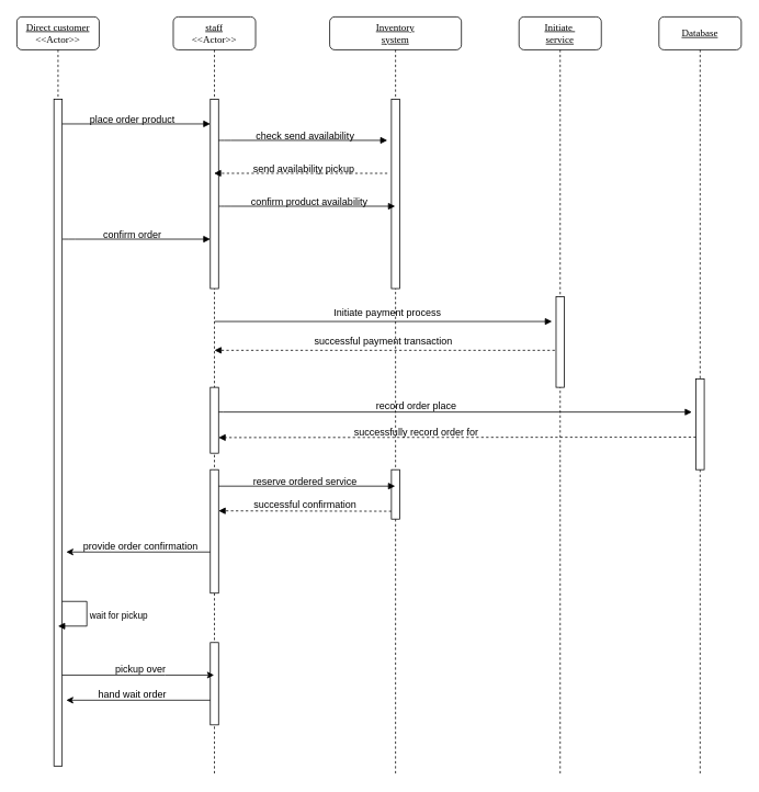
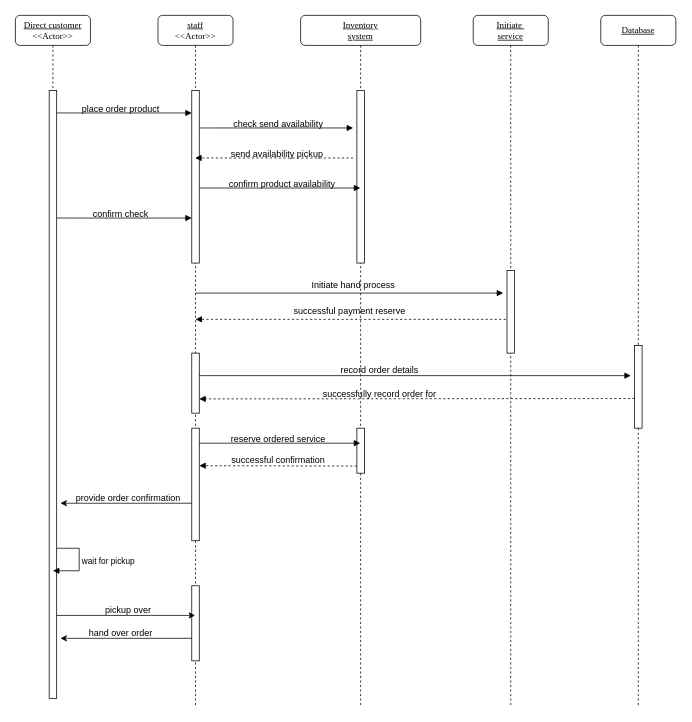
  <mxCell id="0" />
  <mxCell id="1" parent="0" />
  <mxCell id="2" value="&lt;u&gt;staff&lt;/u&gt;&lt;br&gt;&amp;lt;&amp;lt;Actor&amp;gt;&amp;gt;" style="shape=umlLifeline;perimeter=lifelinePerimeter;whiteSpace=wrap;html=1;container=1;collapsible=0;recursiveResize=0;outlineConnect=0;rounded=1;shadow=0;comic=0;labelBackgroundColor=none;strokeWidth=1;fontFamily=Verdana;fontSize=12;align=center;" parent="1" vertex="1"><mxGeometry x="210" y="20" width="100" height="920" as="geometry" /></mxCell>
  <mxCell id="3" value="" style="html=1;points=[];perimeter=orthogonalPerimeter;rounded=0;shadow=0;comic=0;labelBackgroundColor=none;strokeWidth=1;fontFamily=Verdana;fontSize=12;align=center;" parent="2" vertex="1"><mxGeometry x="45" y="100" width="10" height="230" as="geometry" /></mxCell>
  <mxCell id="4" value="" style="html=1;verticalAlign=bottom;endArrow=block;labelBackgroundColor=none;fontFamily=Verdana;fontSize=12;edgeStyle=elbowEdgeStyle;elbow=vertical;" edge="1" parent="2"><mxGeometry relative="1" as="geometry"><mxPoint x="55" y="150" as="sourcePoint" /><Array as="points"><mxPoint x="60" y="150" /></Array><mxPoint x="260" y="150" as="targetPoint" /></mxGeometry></mxCell>
  <mxCell id="5" value="" style="html=1;verticalAlign=bottom;endArrow=block;labelBackgroundColor=none;fontFamily=Verdana;fontSize=12;edgeStyle=elbowEdgeStyle;elbow=vertical;" edge="1" parent="2"><mxGeometry relative="1" as="geometry"><mxPoint x="46" y="480" as="sourcePoint" /><Array as="points"><mxPoint x="51" y="480" /></Array><mxPoint x="630" y="480" as="targetPoint" /></mxGeometry></mxCell>
  <mxCell id="6" value="" style="html=1;points=[];perimeter=orthogonalPerimeter;rounded=0;shadow=0;comic=0;labelBackgroundColor=none;strokeWidth=1;fontFamily=Verdana;fontSize=12;align=center;" vertex="1" parent="2"><mxGeometry x="45" y="450" width="10" height="80" as="geometry" /></mxCell>
  <mxCell id="7" value="" style="html=1;verticalAlign=bottom;endArrow=block;labelBackgroundColor=none;fontFamily=Verdana;fontSize=12;edgeStyle=elbowEdgeStyle;elbow=vertical;dashed=1;" edge="1" parent="2"><mxGeometry relative="1" as="geometry"><mxPoint x="265" y="600.5" as="sourcePoint" /><mxPoint x="55" y="600" as="targetPoint" /></mxGeometry></mxCell>
  <mxCell id="8" value="" style="html=1;points=[];perimeter=orthogonalPerimeter;rounded=0;shadow=0;comic=0;labelBackgroundColor=none;strokeWidth=1;fontFamily=Verdana;fontSize=12;align=center;" vertex="1" parent="2"><mxGeometry x="45" y="760" width="10" height="100" as="geometry" /></mxCell>
  <mxCell id="9" value="" style="edgeStyle=orthogonalEdgeStyle;rounded=0;orthogonalLoop=1;jettySize=auto;html=1;" edge="1" parent="2"><mxGeometry relative="1" as="geometry"><mxPoint x="45" y="830" as="sourcePoint" /><mxPoint x="-130" y="830" as="targetPoint" /><Array as="points" /></mxGeometry></mxCell>
  <mxCell id="10" value="" style="html=1;verticalAlign=bottom;endArrow=block;labelBackgroundColor=none;fontFamily=Verdana;fontSize=12;edgeStyle=elbowEdgeStyle;elbow=vertical;dashed=1;" edge="1" parent="2"><mxGeometry relative="1" as="geometry"><mxPoint x="635" y="510.5" as="sourcePoint" /><mxPoint x="55" y="511" as="targetPoint" /><Array as="points" /></mxGeometry></mxCell>
  <mxCell id="11" value="&lt;u&gt;Inventory&lt;br&gt;system&lt;br&gt;&lt;/u&gt;" style="shape=umlLifeline;perimeter=lifelinePerimeter;whiteSpace=wrap;html=1;container=1;collapsible=0;recursiveResize=0;outlineConnect=0;rounded=1;shadow=0;comic=0;labelBackgroundColor=none;strokeWidth=1;fontFamily=Verdana;fontSize=12;align=center;" parent="1" vertex="1"><mxGeometry x="400" y="20" width="160" height="920" as="geometry" /></mxCell>
  <mxCell id="12" value="" style="html=1;points=[];perimeter=orthogonalPerimeter;rounded=0;shadow=0;comic=0;labelBackgroundColor=none;strokeWidth=1;fontFamily=Verdana;fontSize=12;align=center;" vertex="1" parent="11"><mxGeometry x="75" y="100" width="10" height="230" as="geometry" /></mxCell>
  <mxCell id="13" value="" style="html=1;verticalAlign=bottom;endArrow=block;labelBackgroundColor=none;fontFamily=Verdana;fontSize=12;edgeStyle=elbowEdgeStyle;elbow=vertical;" edge="1" parent="11" target="11"><mxGeometry relative="1" as="geometry"><mxPoint x="-134.5" y="230" as="sourcePoint" /><Array as="points"><mxPoint x="-129.5" y="230" /></Array><mxPoint x="45" y="230" as="targetPoint" /></mxGeometry></mxCell>
  <mxCell id="14" value="" style="html=1;verticalAlign=bottom;endArrow=block;labelBackgroundColor=none;fontFamily=Verdana;fontSize=12;" parent="11" edge="1"><mxGeometry relative="1" as="geometry"><mxPoint x="-140" y="370" as="sourcePoint" /><mxPoint x="270" y="370" as="targetPoint" /></mxGeometry></mxCell>
- <mxCell id="15" value="&amp;nbsp; &amp;nbsp; &amp;nbsp; successful payment transaction" style="text;html=1;align=center;verticalAlign=middle;resizable=0;points=[];autosize=1;strokeColor=none;fillColor=none;" vertex="1" parent="11"><mxGeometry x="-50" y="380" width="210" height="30" as="geometry" /></mxCell>
+ <mxCell id="15" value="&amp;nbsp; &amp;nbsp; &amp;nbsp; successful payment reserve" style="text;html=1;align=center;verticalAlign=middle;resizable=0;points=[];autosize=1;strokeColor=none;fillColor=none;" vertex="1" parent="11"><mxGeometry x="-50" y="380" width="210" height="30" as="geometry" /></mxCell>
  <mxCell id="16" value="" style="html=1;points=[];perimeter=orthogonalPerimeter;rounded=0;shadow=0;comic=0;labelBackgroundColor=none;strokeWidth=1;fontFamily=Verdana;fontSize=12;align=center;" vertex="1" parent="11"><mxGeometry x="-145" y="550" width="10" height="150" as="geometry" /></mxCell>
  <mxCell id="17" value="" style="html=1;points=[];perimeter=orthogonalPerimeter;rounded=0;shadow=0;comic=0;labelBackgroundColor=none;strokeWidth=1;fontFamily=Verdana;fontSize=12;align=center;" vertex="1" parent="11"><mxGeometry x="75" y="550" width="10" height="60" as="geometry" /></mxCell>
  <mxCell id="18" value="&lt;u&gt;Direct customer&lt;/u&gt;&lt;br&gt;&amp;lt;&amp;lt;Actor&amp;gt;&amp;gt;" style="shape=umlLifeline;perimeter=lifelinePerimeter;whiteSpace=wrap;html=1;container=1;collapsible=0;recursiveResize=0;outlineConnect=0;rounded=1;shadow=0;comic=0;labelBackgroundColor=none;strokeWidth=1;fontFamily=Verdana;fontSize=12;align=center;" parent="1" vertex="1"><mxGeometry x="20" y="20" width="100" height="910" as="geometry" /></mxCell>
  <mxCell id="19" value="" style="html=1;points=[];perimeter=orthogonalPerimeter;rounded=0;shadow=0;comic=0;labelBackgroundColor=none;strokeWidth=1;fontFamily=Verdana;fontSize=12;align=center;" parent="18" vertex="1"><mxGeometry x="45" y="100" width="10" height="810" as="geometry" /></mxCell>
  <mxCell id="20" value="" style="html=1;verticalAlign=bottom;endArrow=block;labelBackgroundColor=none;fontFamily=Verdana;fontSize=12;edgeStyle=elbowEdgeStyle;elbow=vertical;" parent="18" target="3" edge="1"><mxGeometry relative="1" as="geometry"><mxPoint x="55" y="130" as="sourcePoint" /><mxPoint x="185" y="130" as="targetPoint" /></mxGeometry></mxCell>
  <mxCell id="21" value="wait for pickup" style="html=1;align=left;spacingLeft=2;endArrow=block;rounded=0;edgeStyle=orthogonalEdgeStyle;curved=0;rounded=0;" edge="1" parent="18"><mxGeometry relative="1" as="geometry"><mxPoint x="55" y="710" as="sourcePoint" /><Array as="points"><mxPoint x="85" y="740" /></Array><mxPoint x="50" y="740" as="targetPoint" /></mxGeometry></mxCell>
  <mxCell id="22" value="place order product" style="text;html=1;align=center;verticalAlign=middle;resizable=0;points=[];autosize=1;strokeColor=none;fillColor=none;" vertex="1" parent="1"><mxGeometry x="95" y="130" width="130" height="30" as="geometry" /></mxCell>
  <mxCell id="23" value="" style="html=1;verticalAlign=bottom;endArrow=block;labelBackgroundColor=none;fontFamily=Verdana;fontSize=12;edgeStyle=elbowEdgeStyle;elbow=vertical;dashed=1;" edge="1" parent="1" source="28"><mxGeometry relative="1" as="geometry"><mxPoint x="840" y="424.5" as="sourcePoint" /><mxPoint x="260" y="424.5" as="targetPoint" /></mxGeometry></mxCell>
  <mxCell id="24" value="check send availability" style="text;html=1;align=center;verticalAlign=middle;resizable=0;points=[];autosize=1;strokeColor=none;fillColor=none;" vertex="1" parent="1"><mxGeometry x="290" y="150" width="160" height="30" as="geometry" /></mxCell>
  <mxCell id="25" value="&amp;nbsp; &amp;nbsp; &amp;nbsp; &amp;nbsp; &amp;nbsp; &amp;nbsp; &amp;nbsp; &amp;nbsp; &amp;nbsp; &amp;nbsp; send availability pickup" style="text;html=1;align=center;verticalAlign=middle;resizable=0;points=[];autosize=1;strokeColor=none;fillColor=none;" vertex="1" parent="1"><mxGeometry x="230" y="190" width="210" height="30" as="geometry" /></mxCell>
  <mxCell id="26" value="" style="html=1;verticalAlign=bottom;endArrow=block;labelBackgroundColor=none;fontFamily=Verdana;fontSize=12;edgeStyle=elbowEdgeStyle;elbow=vertical;" edge="1" parent="1"><mxGeometry relative="1" as="geometry"><mxPoint x="75.5" y="290" as="sourcePoint" /><Array as="points"><mxPoint x="80.5" y="290" /></Array><mxPoint x="255" y="290" as="targetPoint" /></mxGeometry></mxCell>
- <mxCell id="27" value="confirm order" style="text;html=1;align=center;verticalAlign=middle;resizable=0;points=[];autosize=1;strokeColor=none;fillColor=none;" vertex="1" parent="1"><mxGeometry x="115" y="270" width="90" height="30" as="geometry" /></mxCell>
+ <mxCell id="27" value="confirm check" style="text;html=1;align=center;verticalAlign=middle;resizable=0;points=[];autosize=1;strokeColor=none;fillColor=none;" vertex="1" parent="1"><mxGeometry x="115" y="270" width="90" height="30" as="geometry" /></mxCell>
  <mxCell id="28" value="&lt;u&gt;Initiate&amp;nbsp;&lt;br&gt;service&lt;br&gt;&lt;/u&gt;" style="shape=umlLifeline;perimeter=lifelinePerimeter;whiteSpace=wrap;html=1;container=1;collapsible=0;recursiveResize=0;outlineConnect=0;rounded=1;shadow=0;comic=0;labelBackgroundColor=none;strokeWidth=1;fontFamily=Verdana;fontSize=12;align=center;" vertex="1" parent="1"><mxGeometry x="630" y="20" width="100" height="920" as="geometry" /></mxCell>
  <mxCell id="29" value="" style="html=1;points=[];perimeter=orthogonalPerimeter;rounded=0;shadow=0;comic=0;labelBackgroundColor=none;strokeWidth=1;fontFamily=Verdana;fontSize=12;align=center;" vertex="1" parent="28"><mxGeometry x="45" y="340" width="10" height="110" as="geometry" /></mxCell>
- <mxCell id="30" value="Initiate payment process" style="text;html=1;align=center;verticalAlign=middle;resizable=0;points=[];autosize=1;strokeColor=none;fillColor=none;" vertex="1" parent="1"><mxGeometry x="395" y="365" width="150" height="30" as="geometry" /></mxCell>
+ <mxCell id="30" value="Initiate hand process" style="text;html=1;align=center;verticalAlign=middle;resizable=0;points=[];autosize=1;strokeColor=none;fillColor=none;" vertex="1" parent="1"><mxGeometry x="395" y="365" width="150" height="30" as="geometry" /></mxCell>
  <mxCell id="31" value="&lt;u&gt;Database&lt;br&gt;&lt;/u&gt;" style="shape=umlLifeline;perimeter=lifelinePerimeter;whiteSpace=wrap;html=1;container=1;collapsible=0;recursiveResize=0;outlineConnect=0;rounded=1;shadow=0;comic=0;labelBackgroundColor=none;strokeWidth=1;fontFamily=Verdana;fontSize=12;align=center;" vertex="1" parent="1"><mxGeometry x="800" y="20" width="100" height="920" as="geometry" /></mxCell>
  <mxCell id="32" value="" style="html=1;points=[];perimeter=orthogonalPerimeter;rounded=0;shadow=0;comic=0;labelBackgroundColor=none;strokeWidth=1;fontFamily=Verdana;fontSize=12;align=center;" vertex="1" parent="31"><mxGeometry x="45" y="440" width="10" height="110" as="geometry" /></mxCell>
- <mxCell id="33" value="record order place" style="text;html=1;align=center;verticalAlign=middle;resizable=0;points=[];autosize=1;strokeColor=none;fillColor=none;" vertex="1" parent="1"><mxGeometry x="440" y="478" width="130" height="30" as="geometry" /></mxCell>
+ <mxCell id="33" value="record order details" style="text;html=1;align=center;verticalAlign=middle;resizable=0;points=[];autosize=1;strokeColor=none;fillColor=none;" vertex="1" parent="1"><mxGeometry x="440" y="478" width="130" height="30" as="geometry" /></mxCell>
  <mxCell id="34" value="successfully record order for" style="text;html=1;align=center;verticalAlign=middle;resizable=0;points=[];autosize=1;strokeColor=none;fillColor=none;" vertex="1" parent="1"><mxGeometry x="410" y="510" width="190" height="30" as="geometry" /></mxCell>
  <mxCell id="35" value="" style="html=1;verticalAlign=bottom;endArrow=block;labelBackgroundColor=none;fontFamily=Verdana;fontSize=12;edgeStyle=elbowEdgeStyle;elbow=vertical;exitX=0.5;exitY=0.696;exitDx=0;exitDy=0;exitPerimeter=0;dashed=1;" edge="1" parent="1" target="2"><mxGeometry relative="1" as="geometry"><mxPoint x="470" y="210.04" as="sourcePoint" /><Array as="points"><mxPoint x="450" y="210" /></Array><mxPoint x="290" y="210" as="targetPoint" /></mxGeometry></mxCell>
  <mxCell id="36" value="confirm product availability" style="text;html=1;align=center;verticalAlign=middle;resizable=0;points=[];autosize=1;strokeColor=none;fillColor=none;" vertex="1" parent="1"><mxGeometry x="295" y="230" width="160" height="30" as="geometry" /></mxCell>
  <mxCell id="37" value="" style="html=1;verticalAlign=bottom;endArrow=block;labelBackgroundColor=none;fontFamily=Verdana;fontSize=12;" edge="1" parent="1"><mxGeometry relative="1" as="geometry"><mxPoint x="265" y="590" as="sourcePoint" /><mxPoint x="479.5" y="590" as="targetPoint" /></mxGeometry></mxCell>
  <mxCell id="38" value="reserve ordered service" style="text;html=1;align=center;verticalAlign=middle;resizable=0;points=[];autosize=1;strokeColor=none;fillColor=none;" vertex="1" parent="1"><mxGeometry x="290" y="570" width="160" height="30" as="geometry" /></mxCell>
  <mxCell id="39" value="&amp;nbsp; &amp;nbsp; &amp;nbsp; successful confirmation" style="text;html=1;align=center;verticalAlign=middle;resizable=0;points=[];autosize=1;strokeColor=none;fillColor=none;" vertex="1" parent="1"><mxGeometry x="275" y="598" width="170" height="30" as="geometry" /></mxCell>
  <mxCell id="40" value="" style="edgeStyle=orthogonalEdgeStyle;rounded=0;orthogonalLoop=1;jettySize=auto;html=1;" edge="1" parent="1"><mxGeometry relative="1" as="geometry"><mxPoint x="255" y="670" as="sourcePoint" /><mxPoint x="80" y="670" as="targetPoint" /><Array as="points" /></mxGeometry></mxCell>
  <mxCell id="41" value="provide order confirmation" style="text;html=1;align=center;verticalAlign=middle;resizable=0;points=[];autosize=1;strokeColor=none;fillColor=none;" vertex="1" parent="1"><mxGeometry x="90" y="648" width="160" height="30" as="geometry" /></mxCell>
  <mxCell id="42" value="" style="edgeStyle=orthogonalEdgeStyle;rounded=0;orthogonalLoop=1;jettySize=auto;html=1;" edge="1" parent="1" target="2"><mxGeometry relative="1" as="geometry"><mxPoint x="75" y="819.5" as="sourcePoint" /><mxPoint x="224" y="810" as="targetPoint" /><Array as="points"><mxPoint x="200" y="820" /><mxPoint x="200" y="820" /></Array></mxGeometry></mxCell>
  <mxCell id="43" value="pickup over" style="text;html=1;align=center;verticalAlign=middle;resizable=0;points=[];autosize=1;strokeColor=none;fillColor=none;" vertex="1" parent="1"><mxGeometry x="125" y="798" width="90" height="30" as="geometry" /></mxCell>
- <mxCell id="44" value="hand wait order" style="text;html=1;align=center;verticalAlign=middle;resizable=0;points=[];autosize=1;strokeColor=none;fillColor=none;" vertex="1" parent="1"><mxGeometry x="105" y="828" width="110" height="30" as="geometry" /></mxCell>
+ <mxCell id="44" value="hand over order" style="text;html=1;align=center;verticalAlign=middle;resizable=0;points=[];autosize=1;strokeColor=none;fillColor=none;" vertex="1" parent="1"><mxGeometry x="105" y="828" width="110" height="30" as="geometry" /></mxCell>
